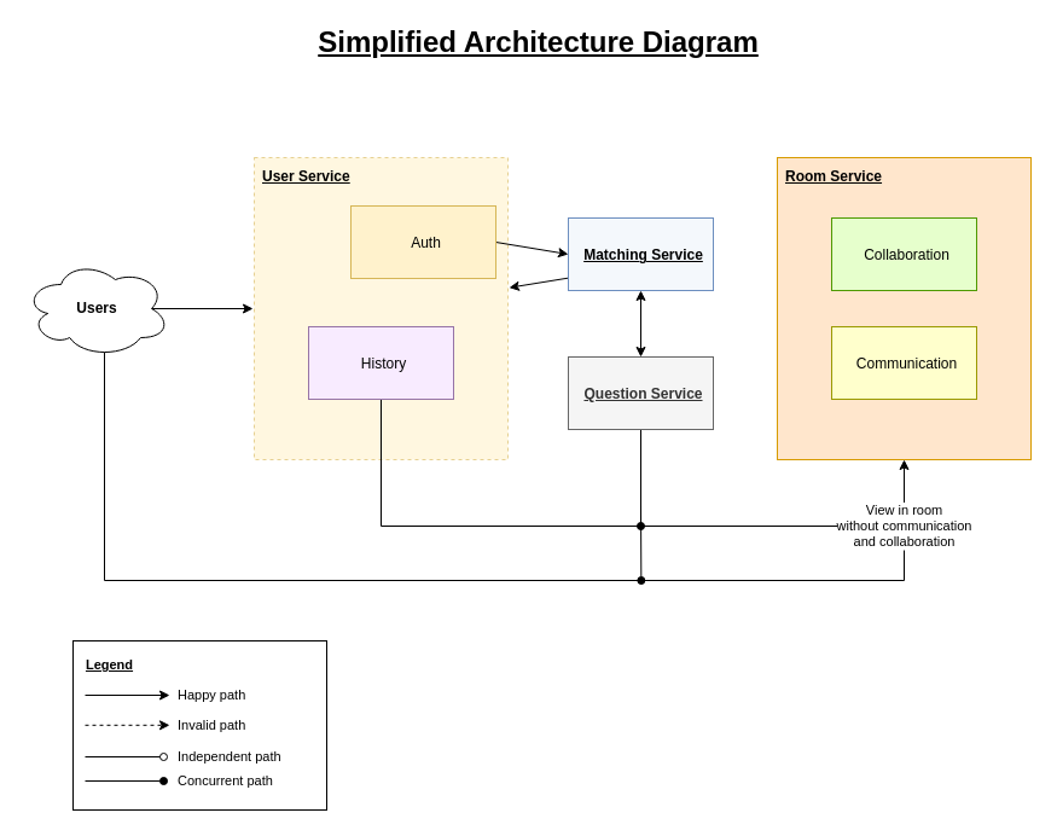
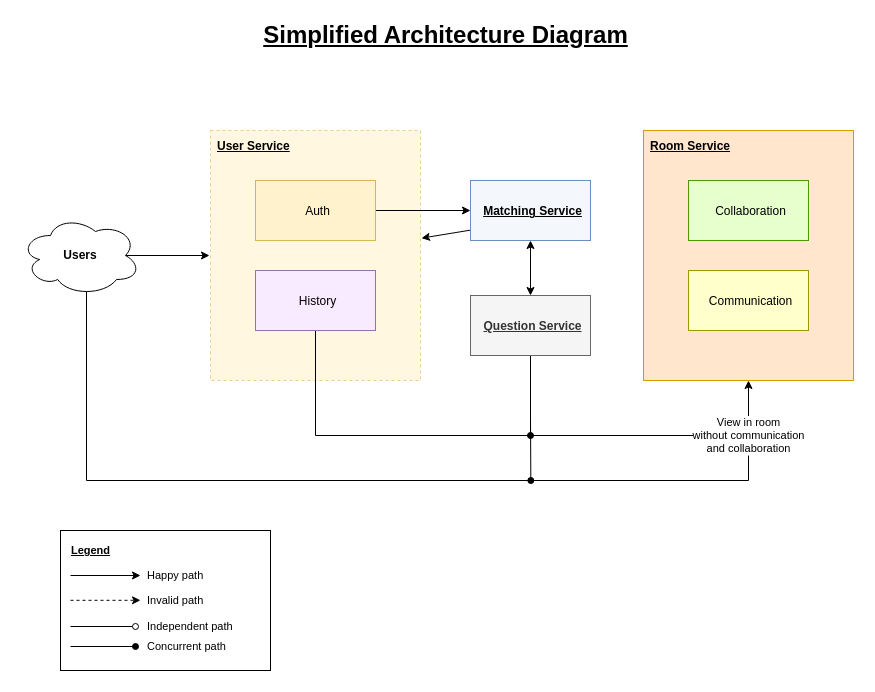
  <mxCell id="0" />
  <mxCell id="1" parent="0" />
  <mxCell id="2" value="&lt;u style=&quot;font-size: 24px&quot;&gt;&lt;b style=&quot;font-size: 24px&quot;&gt;Simplified Architecture Diagram&lt;/b&gt;&lt;/u&gt;" style="text;html=1;align=center;verticalAlign=middle;resizable=0;points=[];autosize=1;strokeColor=none;fillColor=none;fontSize=24;" parent="1" vertex="1"><mxGeometry x="255" y="20" width="380" height="30" as="geometry" /></mxCell>
  <mxCell id="3" style="edgeStyle=none;html=1;exitX=1;exitY=0.5;exitDx=0;exitDy=0;fontSize=11;startArrow=none;startFill=0;endArrow=classic;endFill=1;rounded=0;" parent="1" source="4" target="5" edge="1"><mxGeometry relative="1" as="geometry" /></mxCell>
  <mxCell id="4" value="&lt;u&gt;Matching Service&lt;/u&gt;" style="whiteSpace=wrap;html=1;align=center;verticalAlign=middle;horizontal=1;spacingLeft=5;spacingTop=2;fontStyle=1;fillColor=#F4F8FC;strokeColor=#6c8ebf;" parent="1" vertex="1"><mxGeometry x="470" y="180" width="120" height="60" as="geometry" /></mxCell>
  <mxCell id="5" value="&lt;u&gt;User Service&lt;/u&gt;" style="whiteSpace=wrap;html=1;align=left;verticalAlign=top;horizontal=1;spacingLeft=5;spacingTop=2;fontStyle=1;dashed=1;perimeterSpacing=1;fillColor=#fff2cc;strokeColor=#d6b656;opacity=60;" parent="1" vertex="1"><mxGeometry x="210" y="130" width="210" height="250" as="geometry" /></mxCell>
  <mxCell id="6" style="edgeStyle=none;html=1;exitX=1;exitY=0.5;exitDx=0;exitDy=0;entryX=0;entryY=0.5;entryDx=0;entryDy=0;fontSize=11;startArrow=none;startFill=0;endArrow=classic;endFill=1;rounded=0;" parent="1" source="7" target="4" edge="1"><mxGeometry relative="1" as="geometry" /></mxCell>
- <mxCell id="7" value="&lt;span style=&quot;font-weight: normal&quot;&gt;Auth&lt;/span&gt;" style="whiteSpace=wrap;html=1;align=center;verticalAlign=middle;horizontal=1;spacingLeft=5;spacingTop=2;fontStyle=1;fillColor=#fff2cc;strokeColor=#d6b656;" parent="1" vertex="1"><mxGeometry x="290" y="170" width="120" height="60" as="geometry" /></mxCell>
+ <mxCell id="7" value="&lt;span style=&quot;font-weight: normal&quot;&gt;Auth&lt;/span&gt;" style="whiteSpace=wrap;html=1;align=center;verticalAlign=middle;horizontal=1;spacingLeft=5;spacingTop=2;fontStyle=1;fillColor=#fff2cc;strokeColor=#d6b656;" parent="1" vertex="1"><mxGeometry x="255" y="180" width="120" height="60" as="geometry" /></mxCell>
  <mxCell id="8" value="View in room &lt;br&gt;without communication &lt;br&gt;and collaboration" style="html=1;exitX=0.5;exitY=1;exitDx=0;exitDy=0;entryX=0.5;entryY=1;entryDx=0;entryDy=0;fontSize=11;startArrow=none;startFill=0;endArrow=classic;endFill=1;edgeStyle=orthogonalEdgeStyle;elbow=vertical;rounded=0;" parent="1" source="9" target="11" edge="1"><mxGeometry x="0.815" relative="1" as="geometry"><Array as="points"><mxPoint x="315" y="435" /><mxPoint x="748" y="435" /></Array><mxPoint as="offset" /></mxGeometry></mxCell>
  <mxCell id="9" value="&lt;span style=&quot;font-weight: normal&quot;&gt;History&lt;/span&gt;" style="whiteSpace=wrap;html=1;align=center;verticalAlign=middle;horizontal=1;spacingLeft=5;spacingTop=2;fontStyle=1;fillColor=#F8EBFF;strokeColor=#9673a6;" parent="1" vertex="1"><mxGeometry x="255" y="270" width="120" height="60" as="geometry" /></mxCell>
  <mxCell id="10" value="" style="group" parent="1" vertex="1" connectable="0"><mxGeometry x="643" y="130" width="210" height="250" as="geometry" /></mxCell>
  <mxCell id="11" value="&lt;u&gt;Room Service&lt;/u&gt;&lt;span style=&quot;font-weight: normal&quot;&gt;&lt;br&gt;&lt;/span&gt;" style="whiteSpace=wrap;html=1;align=left;verticalAlign=top;horizontal=1;spacingLeft=5;spacingTop=2;fontStyle=1;fillColor=#FFE6CC;strokeColor=#d79b00;" parent="10" vertex="1"><mxGeometry width="210" height="250" as="geometry" /></mxCell>
  <mxCell id="12" value="Collaboration" style="rounded=0;whiteSpace=wrap;html=1;fontSize=12;fontStyle=0;align=center;verticalAlign=middle;spacingLeft=5;spacingTop=2;fillColor=#E6FFCC;strokeColor=#4D9900;" parent="10" vertex="1"><mxGeometry x="45" y="50" width="120" height="60" as="geometry" /></mxCell>
  <mxCell id="13" value="Communication" style="rounded=0;whiteSpace=wrap;html=1;fontSize=12;fontStyle=0;align=center;verticalAlign=middle;spacingLeft=5;spacingTop=2;fillColor=#FFFFCC;strokeColor=#999900;" parent="10" vertex="1"><mxGeometry x="45" y="140" width="120" height="60" as="geometry" /></mxCell>
  <mxCell id="14" style="edgeStyle=none;html=1;exitX=0.5;exitY=0;exitDx=0;exitDy=0;entryX=0.5;entryY=1;entryDx=0;entryDy=0;fontSize=11;startArrow=classic;startFill=1;endArrow=classic;endFill=1;rounded=0;" parent="1" source="17" target="4" edge="1"><mxGeometry relative="1" as="geometry" /></mxCell>
  <mxCell id="15" style="edgeStyle=orthogonalEdgeStyle;html=1;exitX=0.5;exitY=1;exitDx=0;exitDy=0;fontSize=11;startArrow=none;startFill=0;endArrow=oval;endFill=1;elbow=vertical;rounded=0;" parent="1" source="17" edge="1"><mxGeometry relative="1" as="geometry"><mxPoint x="530" y="435" as="targetPoint" /></mxGeometry></mxCell>
  <mxCell id="16" style="edgeStyle=orthogonalEdgeStyle;shape=connector;rounded=0;html=1;exitX=0.5;exitY=1;exitDx=0;exitDy=0;labelBackgroundColor=default;fontFamily=Helvetica;fontSize=11;fontColor=default;startArrow=none;startFill=0;endArrow=oval;endFill=1;strokeColor=default;elbow=vertical;" parent="1" source="17" edge="1"><mxGeometry relative="1" as="geometry"><mxPoint x="530.333" y="480" as="targetPoint" /></mxGeometry></mxCell>
  <mxCell id="17" value="&lt;u&gt;Question Service&lt;/u&gt;" style="whiteSpace=wrap;html=1;align=center;verticalAlign=middle;horizontal=1;spacingLeft=5;spacingTop=2;fontStyle=1;fillColor=#f5f5f5;strokeColor=#666666;fontColor=#333333;" parent="1" vertex="1"><mxGeometry x="470" y="295" width="120" height="60" as="geometry" /></mxCell>
  <mxCell id="18" style="edgeStyle=none;html=1;exitX=0.875;exitY=0.5;exitDx=0;exitDy=0;exitPerimeter=0;entryX=0;entryY=0.5;entryDx=0;entryDy=0;fontSize=11;startArrow=none;startFill=0;endArrow=classic;endFill=1;rounded=0;" parent="1" source="20" target="5" edge="1"><mxGeometry relative="1" as="geometry" /></mxCell>
  <mxCell id="19" style="edgeStyle=orthogonalEdgeStyle;shape=connector;rounded=0;html=1;exitX=0.55;exitY=0.95;exitDx=0;exitDy=0;exitPerimeter=0;labelBackgroundColor=default;fontFamily=Helvetica;fontSize=11;fontColor=default;startArrow=none;startFill=0;endArrow=none;endFill=0;strokeColor=default;elbow=vertical;" parent="1" source="20" edge="1"><mxGeometry relative="1" as="geometry"><mxPoint x="748" y="455" as="targetPoint" /><Array as="points"><mxPoint x="86" y="480" /><mxPoint x="748" y="480" /></Array></mxGeometry></mxCell>
  <mxCell id="20" value="&lt;b&gt;Users&lt;/b&gt;" style="ellipse;shape=cloud;whiteSpace=wrap;html=1;" parent="1" vertex="1"><mxGeometry x="20" y="215" width="120" height="80" as="geometry" /></mxCell>
  <mxCell id="21" value="" style="group" vertex="1" connectable="0" parent="1"><mxGeometry x="60" y="530" width="215" height="140" as="geometry" /></mxCell>
  <mxCell id="22" value="&lt;span style=&quot;&quot;&gt;Legend&lt;/span&gt;" style="rounded=0;whiteSpace=wrap;html=1;labelBackgroundColor=none;comic=0;align=left;labelPadding=0;metaEdit=0;horizontal=1;labelPosition=center;verticalLabelPosition=middle;verticalAlign=top;spacingRight=0;spacingLeft=0;labelBorderColor=none;fontColor=none;noLabel=1;" vertex="1" parent="21"><mxGeometry width="210" height="140" as="geometry" /></mxCell>
  <mxCell id="23" value="" style="endArrow=classic;html=1;rounded=0;labelBackgroundColor=default;strokeColor=default;fontFamily=Helvetica;fontSize=11;fontColor=default;shape=connector;endFill=1;" edge="1" parent="21"><mxGeometry width="50" height="50" relative="1" as="geometry"><mxPoint x="10" y="45" as="sourcePoint" /><mxPoint x="80" y="45" as="targetPoint" /></mxGeometry></mxCell>
  <mxCell id="24" value="Happy path" style="text;html=1;align=left;verticalAlign=middle;resizable=0;points=[];autosize=1;strokeColor=none;fillColor=none;fontSize=11;fontFamily=Helvetica;fontColor=default;" vertex="1" parent="21"><mxGeometry x="85" y="30" width="80" height="30" as="geometry" /></mxCell>
  <mxCell id="25" value="" style="endArrow=classic;html=1;rounded=0;labelBackgroundColor=default;strokeColor=default;fontFamily=Helvetica;fontSize=11;fontColor=default;shape=connector;endFill=1;dashed=1;" edge="1" parent="21"><mxGeometry width="50" height="50" relative="1" as="geometry"><mxPoint x="10" y="69.8" as="sourcePoint" /><mxPoint x="80" y="69.8" as="targetPoint" /></mxGeometry></mxCell>
  <mxCell id="26" value="Invalid path" style="text;html=1;align=left;verticalAlign=middle;resizable=0;points=[];autosize=1;strokeColor=none;fillColor=none;fontSize=11;fontFamily=Helvetica;fontColor=default;" vertex="1" parent="21"><mxGeometry x="85" y="55" width="80" height="30" as="geometry" /></mxCell>
  <mxCell id="27" value="Legend" style="text;html=1;align=center;verticalAlign=middle;resizable=0;points=[];autosize=1;strokeColor=none;fillColor=none;fontSize=11;fontFamily=Helvetica;fontColor=default;fontStyle=5" vertex="1" parent="21"><mxGeometry y="5" width="60" height="30" as="geometry" /></mxCell>
  <mxCell id="28" value="Independent path" style="text;html=1;align=left;verticalAlign=middle;resizable=0;points=[];autosize=1;strokeColor=none;fillColor=none;fontSize=11;fontFamily=Helvetica;fontColor=default;" vertex="1" parent="21"><mxGeometry x="85" y="86" width="100" height="20" as="geometry" /></mxCell>
  <mxCell id="29" value="" style="endArrow=oval;html=1;rounded=0;labelBackgroundColor=default;strokeColor=default;fontFamily=Helvetica;fontSize=11;fontColor=default;shape=connector;endFill=0;" edge="1" parent="21"><mxGeometry width="50" height="50" relative="1" as="geometry"><mxPoint x="10" y="96" as="sourcePoint" /><mxPoint x="75" y="96" as="targetPoint" /></mxGeometry></mxCell>
  <mxCell id="30" value="Concurrent path" style="text;html=1;align=left;verticalAlign=middle;resizable=0;points=[];autosize=1;strokeColor=none;fillColor=none;fontSize=11;fontFamily=Helvetica;fontColor=default;" vertex="1" parent="21"><mxGeometry x="85" y="106" width="90" height="20" as="geometry" /></mxCell>
  <mxCell id="31" value="" style="endArrow=oval;html=1;rounded=0;labelBackgroundColor=default;strokeColor=default;fontFamily=Helvetica;fontSize=11;fontColor=default;shape=connector;endFill=1;" edge="1" parent="21"><mxGeometry width="50" height="50" relative="1" as="geometry"><mxPoint x="10" y="116" as="sourcePoint" /><mxPoint x="75" y="116" as="targetPoint" /></mxGeometry></mxCell>
